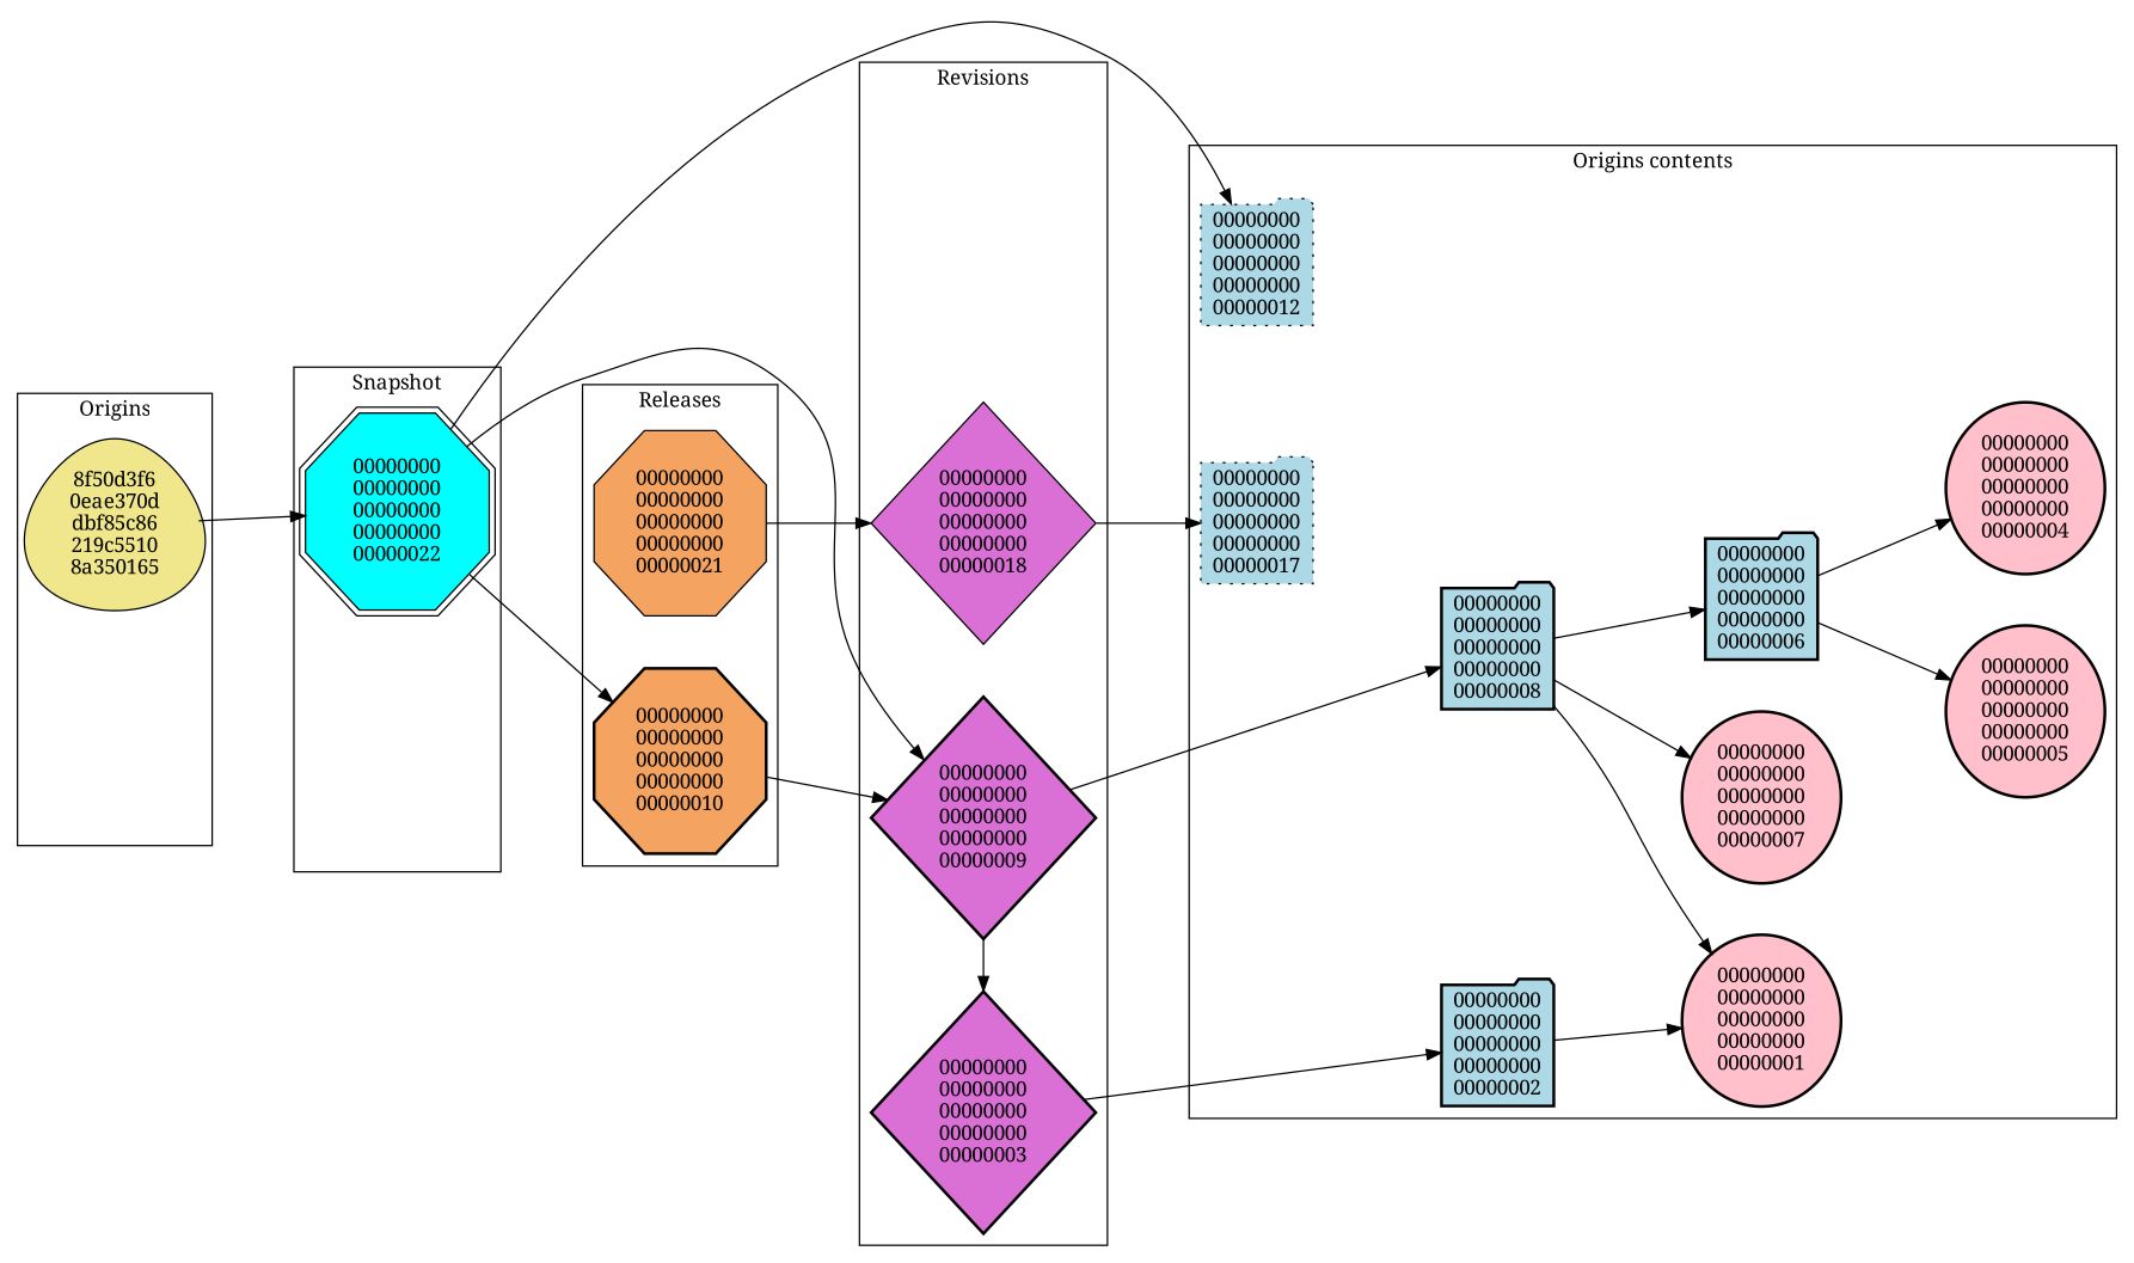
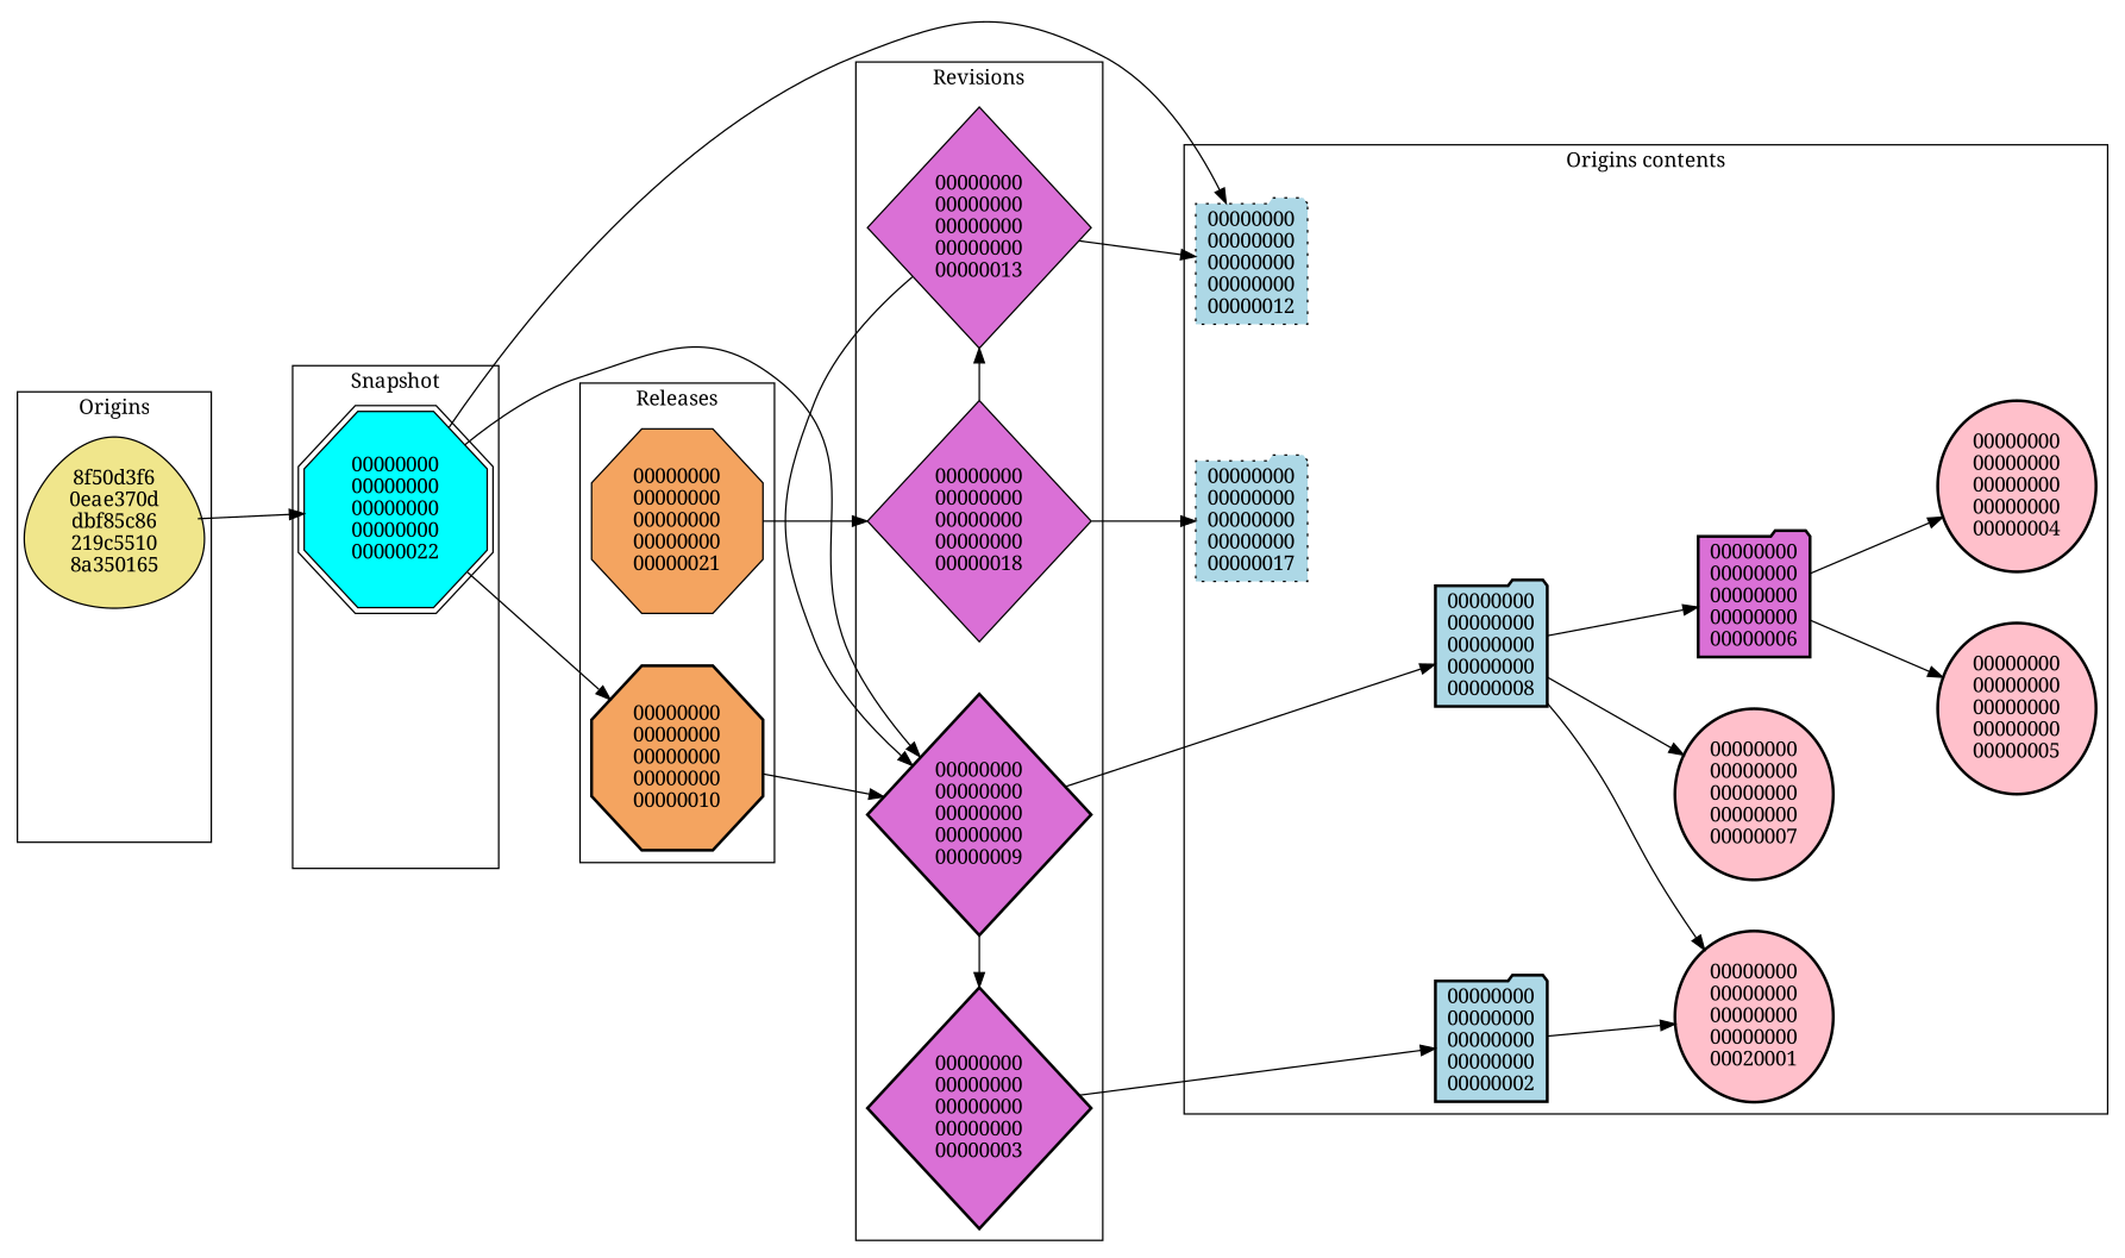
  digraph {
    fontname="Noto Serif"
    nodesep=0.5
    rankdir=LR
    ranksep=1
    node [fillcolor=pink fontname="Noto Serif" style="filled,bold"]
    edge [fontname="Noto Serif"]
-   n1 [label="00000000\n00000000\n00000000\n00000000\n00000001"]
+   n1 [label="00000000\n00000000\n00000000\n00000000\n00020001"]
    n2 [label="00000000\n00000000\n00000000\n00000000\n00000007"]
    n3 [label="00000000\n00000000\n00000000\n00000000\n00000014" style=invis]
    n4 [label="00000000\n00000000\n00000000\n00000000\n00000011" style=invis]
    n5 [label="00000000\n00000000\n00000000\n00000000\n00000005"]
    n6 [label="00000000\n00000000\n00000000\n00000000\n00000004"]
    n7 [label="00000000\n00000000\n00000000\n00000000\n00000015" style=invis]
    n8 [fillcolor=lightblue label="00000000\n00000000\n00000000\n00000000\n00000008" shape=folder]
-   n9 [fillcolor=lightblue label="00000000\n00000000\n00000000\n00000000\n00000006" shape=folder]
+   n9 [fillcolor=orchid label="00000000\n00000000\n00000000\n00000000\n00000006" shape=folder]
    n10 [fillcolor=lightblue label="00000000\n00000000\n00000000\n00000000\n00000002" shape=folder]
    n11 [fillcolor=lightblue label="00000000\n00000000\n00000000\n00000000\n00000017" shape=folder style="filled,dotted"]
    n12 [fillcolor=lightblue label="00000000\n00000000\n00000000\n00000000\n00000016" shape=folder style=invis]
    n13 [fillcolor=lightblue label="00000000\n00000000\n00000000\n00000000\n00000012" shape=folder style="filled,dotted"]
    n14 [fillcolor=orchid label="00000000\n00000000\n00000000\n00000000\n00000003" shape=diamond]
    n15 [fillcolor=orchid label="00000000\n00000000\n00000000\n00000000\n00000009" shape=diamond]
+   n16 [fillcolor=orchid label="00000000\n00000000\n00000000\n00000000\n00000013" shape=diamond style=filled]
    n17 [fillcolor=orchid label="00000000\n00000000\n00000000\n00000000\n00000018" shape=diamond style=filled]
    n18 [fillcolor=sandybrown label="00000000\n00000000\n00000000\n00000000\n00000010" shape=octagon]
    n19 [fillcolor=sandybrown label="00000000\n00000000\n00000000\n00000000\n00000021" shape=octagon style=filled]
    n20 [fillcolor=aqua label="00000000\n00000000\n00000000\n00000000\n00000022" shape=doubleoctagon style=filled]
    n21 [fillcolor=aqua label="00000000\n00000000\n00000000\n00000000\n00000020" shape=doubleoctagon style=invis]
    n22 [fillcolor=khaki label="8f50d3f6\n0eae370d\ndbf85c86\n219c5510\n8a350165" shape=egg style=filled]
    n23 [fillcolor=khaki label="83404f99\n5118bd25\n774f4ac1\n4422a8f1\n75e7a054" shape=egg style=invis]
    subgraph sub_1 {
      n1
      n2
      n3
      n4
      n5
      n6
      n7
    }
    subgraph cluster_2 {
      label="Origins contents"
      n1
      n2
      n3
      n4
      n5
      n6
      n7
      n8
      n9
      n10
      n11
      n12
      n13
    }
    subgraph cluster_3 {
      label=Revisions
      n14
      n15
+     n16
      n17
    }
    subgraph cluster_4 {
      label=Releases
      n18
      n19
    }
    subgraph cluster_5 {
      label=Snapshot
      n20
      n21
    }
    subgraph cluster_6 {
      label=Origins
      n22
      n23
    }
    n8 -> n1
    n8 -> n2
    n8 -> n9
    n9 -> n5
    n9 -> n6
    n10 -> n1
    n11 -> n3 [style=invis]
    n11 -> n12 [style=invis]
    n12 -> n7 [style=invis]
    n13 -> n4 [style=invis]
    n13 -> n8 [style=invis]
    n14 -> n10
    n15 -> n8
    n15 -> n14 [constraint=false]
+   n16 -> n13
+   n16 -> n15 [constraint=false]
    n17 -> n11
+   n17 -> n16 [constraint=false]
    n18 -> n15
    n19 -> n17
    n20 -> n13
    n20 -> n15
    n20 -> n18
    n21 -> n15 [style=invis]
    n21 -> n18 [style=invis]
    n22 -> n20
    n23 -> n21 [style=invis]
  }
